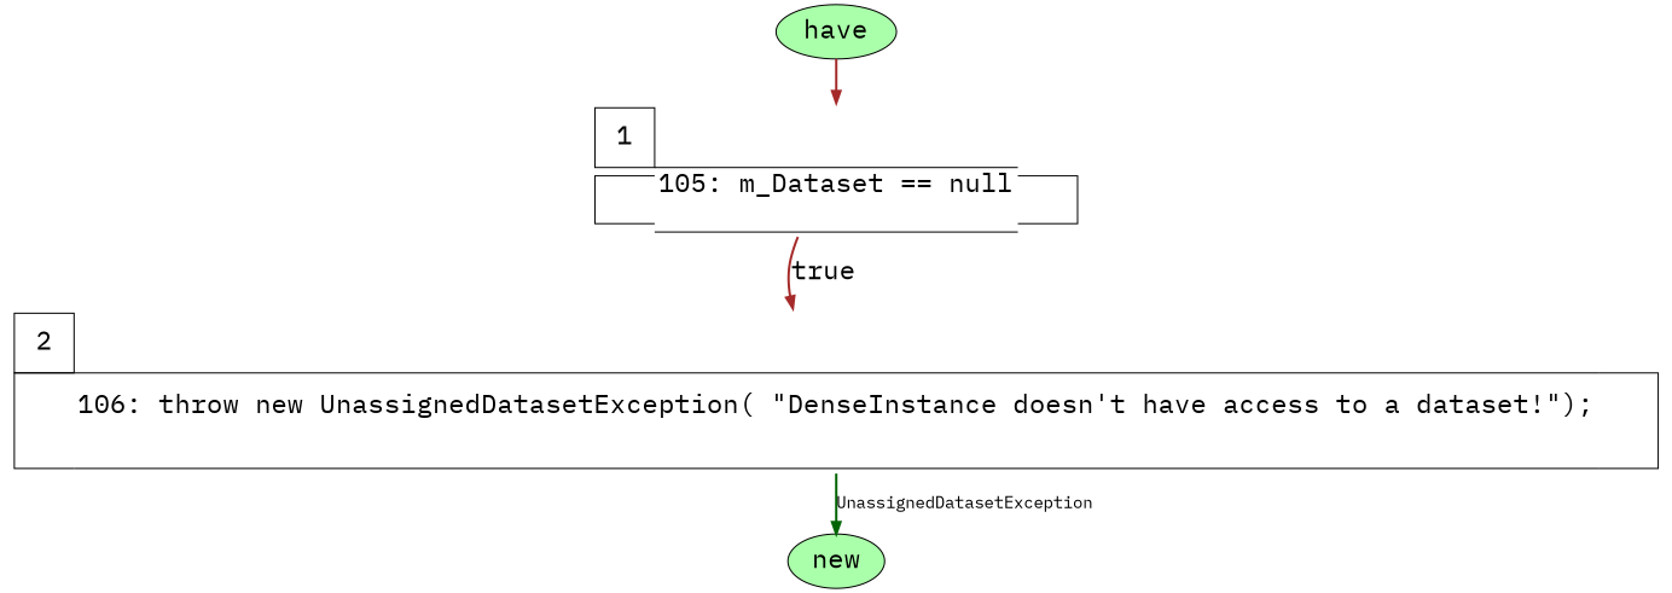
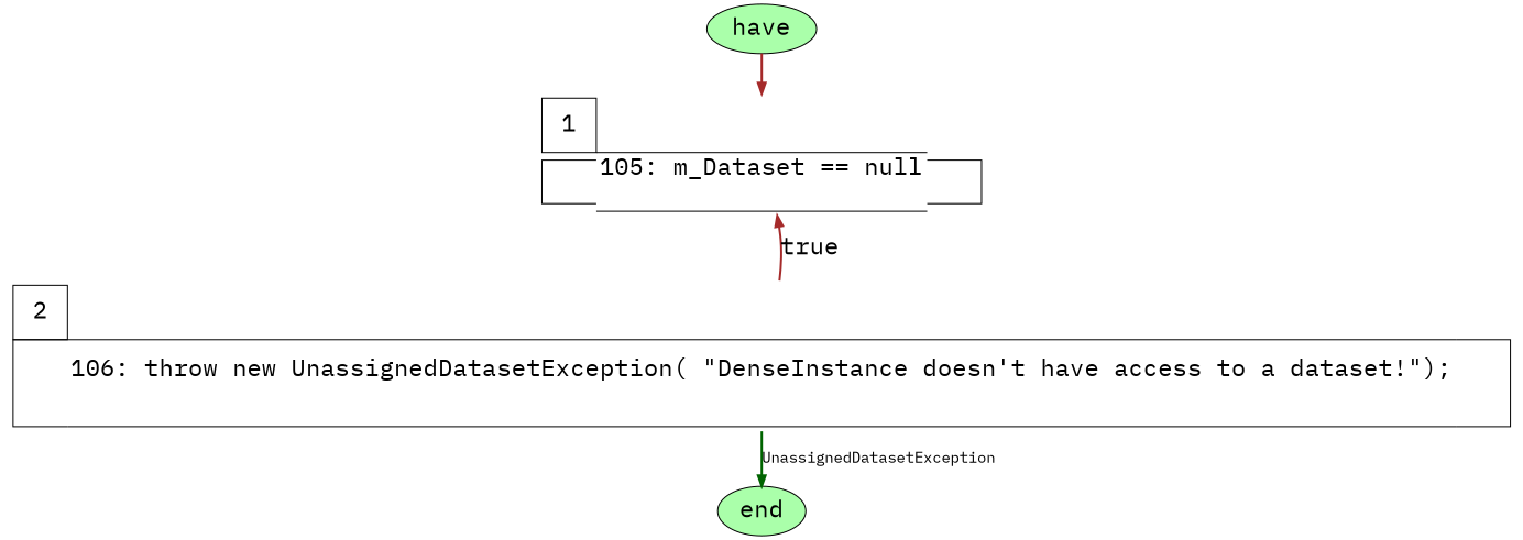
  digraph {
    fontname="IBM Plex Mono"
    node [fontname="IBM Plex Mono" shape=oval]
    edge [color=brown fontname="IBM Plex Mono" penwidth=2]
    n1 [fillcolor="#aaffaa" fontsize=22 label=have style=filled]
    n2 [label=<<FONT POINT-SIZE="22"> <TABLE BORDER="0" CELLBORDER="1" CELLSPACING="0"> <tr> <td width="50" height="50" fixedsize="true">1</td> <td width="9" height="9" fixedsize="true" style="invis"></td> <td width="9" height="9" fixedsize="true" style="invis"></td> </tr> <tr> <td width="50" height="40" fixedsize="true" sides="tlb"></td> <td width="50" height="40" fixedsize="false" sides="bt" PORT="here">105: m_Dataset == null<br align="left"/> </td> <td width="50" height="40" fixedsize="true" sides="brt"></td> </tr> </TABLE> </FONT>> shape=none]
    n3 [label=<<FONT POINT-SIZE="22"> <TABLE BORDER="0" CELLBORDER="1" CELLSPACING="0"> <tr> <td width="50" height="50" fixedsize="true">2</td> <td width="9" height="9" fixedsize="true" style="invis"></td> <td width="9" height="9" fixedsize="true" style="invis"></td> </tr> <tr> <td width="50" height="80" fixedsize="true" sides="tlb"></td> <td width="50" height="80" fixedsize="false" sides="bt" PORT="here">106: throw new UnassignedDatasetException( &quot;DenseInstance doesn&#x27;t have access to a dataset!&quot;);<br align="left"/> </td> <td width="50" height="80" fixedsize="true" sides="brt"></td> </tr> </TABLE> </FONT>> shape=none]
-   end [fillcolor="#aaffaa" fontsize=22 style=filled label=new]
+   end [fillcolor="#aaffaa" fontsize=22 style=filled]
    n1 -> n2
-   n2 -> n3 [fontsize=22 label=true]
+   n3 -> n2 [fontsize=22 label=true]
    n3 -> end [color=darkgreen label=UnassignedDatasetException]
  }
